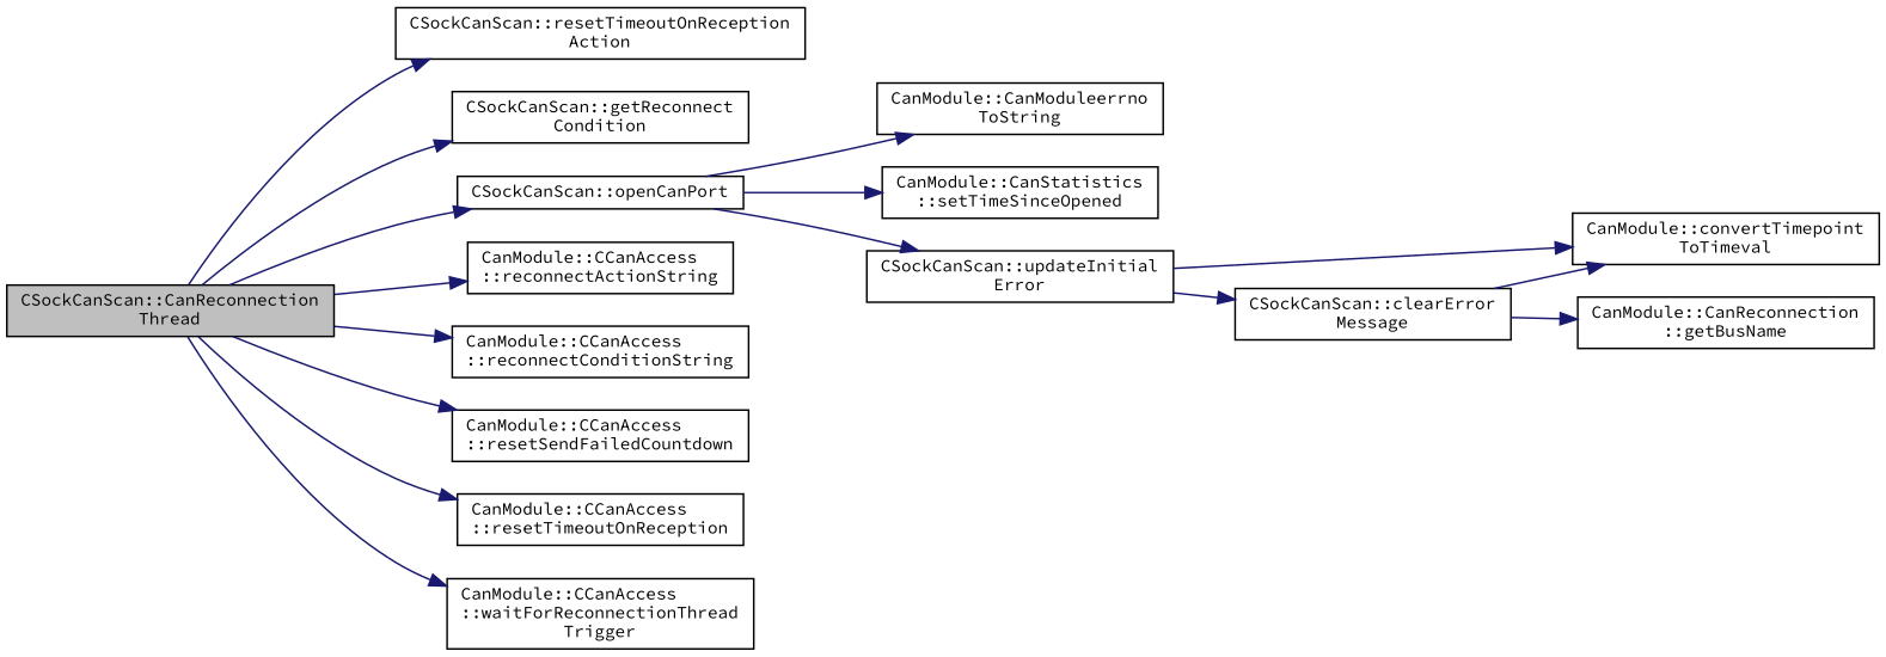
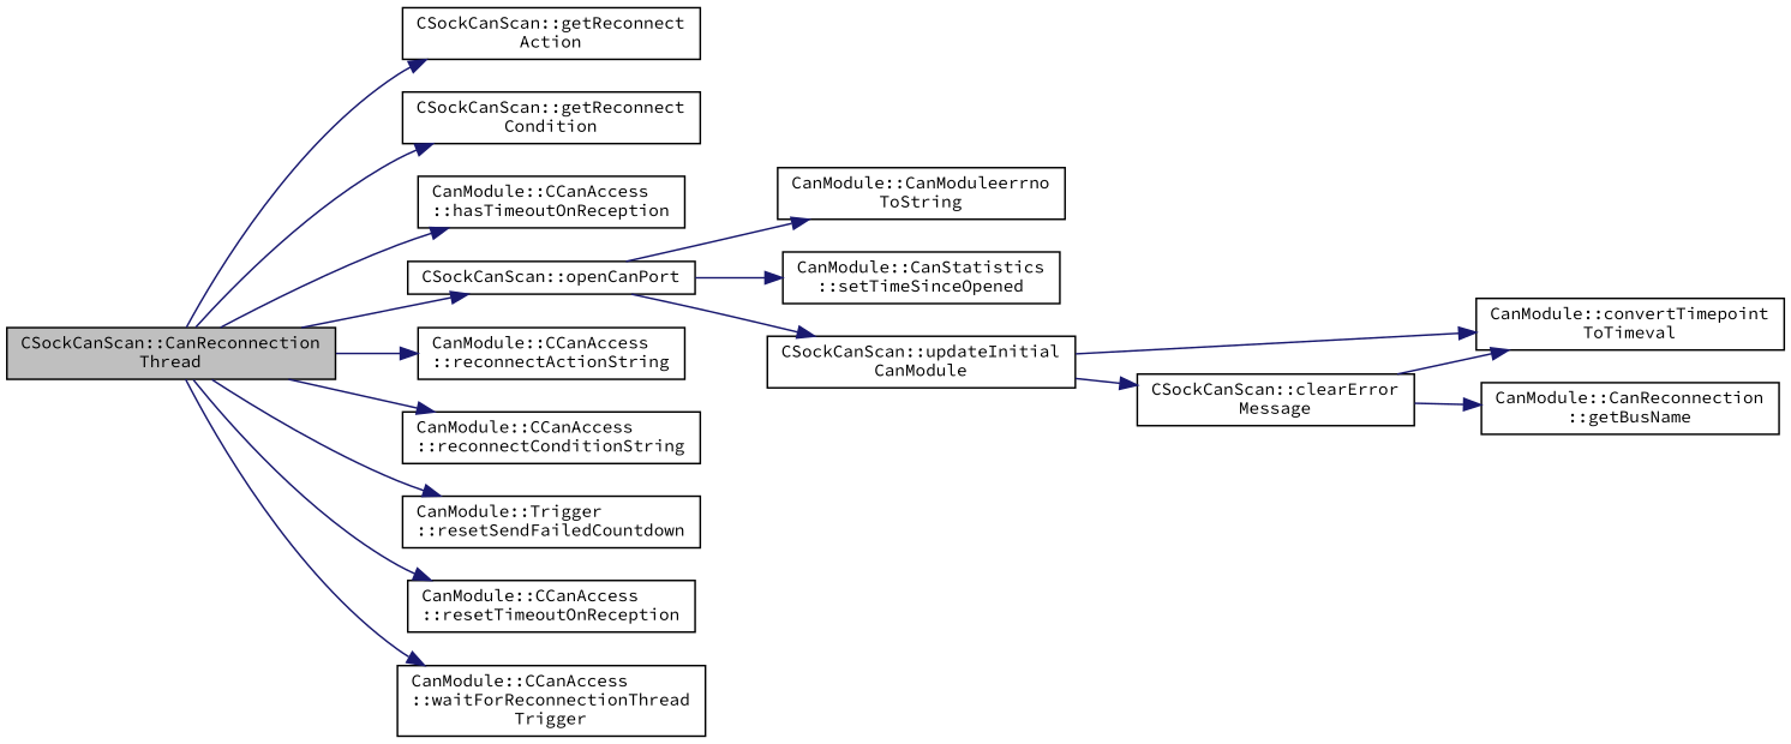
  digraph {
    fontname="Source Code Pro"
    rankdir=LR
    node [color=black fillcolor=white fontname="Source Code Pro" fontsize=10 shape=record style=filled]
    edge [color=midnightblue fontname="Source Code Pro" fontsize=10 labelfontname=Helvetica labelfontsize=10 style=solid]
    n1 [fillcolor=grey75 fontcolor=black height=0.2 label="CSockCanScan::CanReconnection\lThread" width=0.4]
-   n2 [height=0.2 label="CSockCanScan::resetTimeoutOnReception\lAction" width=0.4]
+   n2 [height=0.2 label="CSockCanScan::getReconnect\lAction" width=0.4]
    n3 [height=0.2 label="CSockCanScan::getReconnect\lCondition" width=0.4]
+   n4 [height=0.2 label="CanModule::CCanAccess\l::hasTimeoutOnReception" width=0.4]
    n5 [height=0.2 label="CSockCanScan::openCanPort" width=0.4]
    n6 [height=0.2 label="CanModule::CCanAccess\l::reconnectActionString" width=0.4]
    n7 [height=0.2 label="CanModule::CCanAccess\l::reconnectConditionString" width=0.4]
-   n8 [height=0.2 label="CanModule::CCanAccess\l::resetSendFailedCountdown" width=0.4]
+   n8 [height=0.2 label="CanModule::Trigger\l::resetSendFailedCountdown" width=0.4]
    n9 [height=0.2 label="CanModule::CCanAccess\l::resetTimeoutOnReception" width=0.4]
    n10 [height=0.2 label="CanModule::CCanAccess\l::waitForReconnectionThread\lTrigger" width=0.4]
    n11 [height=0.2 label="CanModule::CanModuleerrno\lToString" width=0.4]
    n12 [height=0.2 label="CanModule::CanStatistics\l::setTimeSinceOpened" width=0.4]
-   n13 [height=0.2 label="CSockCanScan::updateInitial\lError" width=0.4]
+   n13 [height=0.2 label="CSockCanScan::updateInitial\lCanModule" width=0.4]
    n14 [height=0.2 label="CSockCanScan::clearError\lMessage" width=0.4]
    n15 [height=0.2 label="CanModule::convertTimepoint\lToTimeval" width=0.4]
    n16 [height=0.2 label="CanModule::CanReconnection\l::getBusName" width=0.4]
    n1 -> n2
    n1 -> n3
+   n1 -> n4
    n1 -> n5
    n1 -> n6
    n1 -> n7
    n1 -> n8
    n1 -> n9
    n1 -> n10
    n5 -> n11
    n5 -> n12
    n5 -> n13
    n13 -> n14
    n13 -> n15
    n14 -> n15
    n14 -> n16
  }
